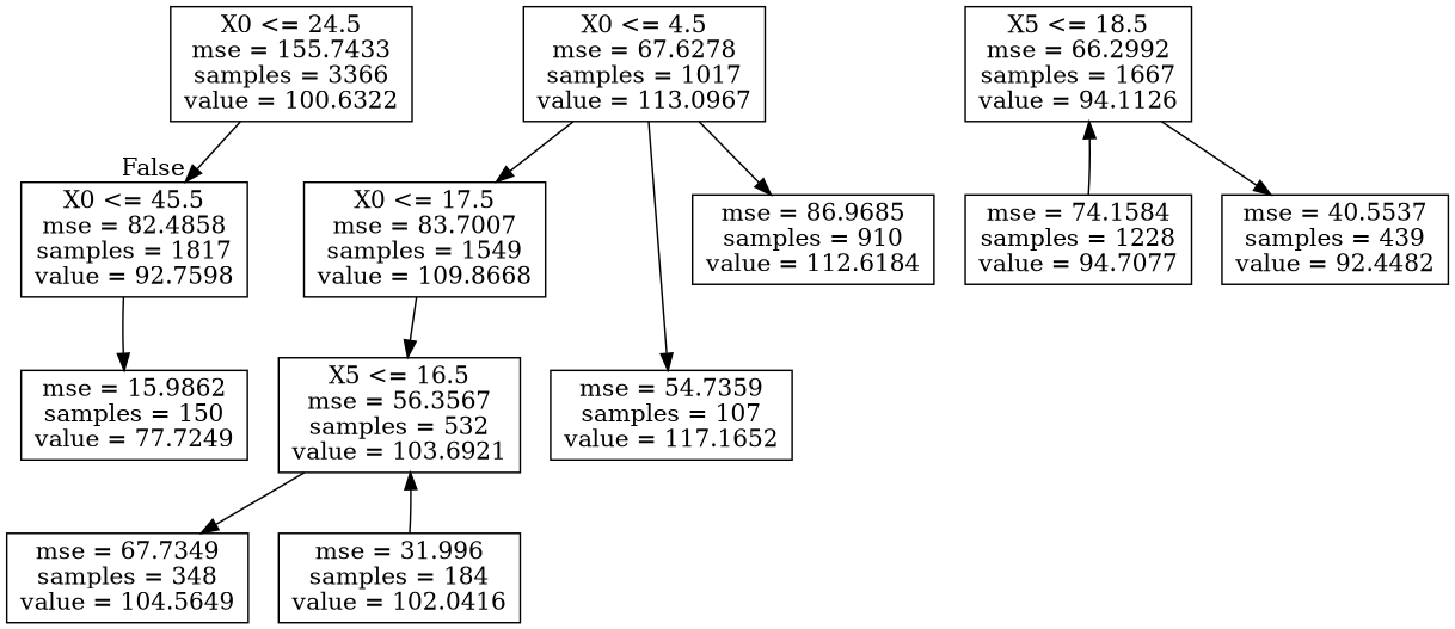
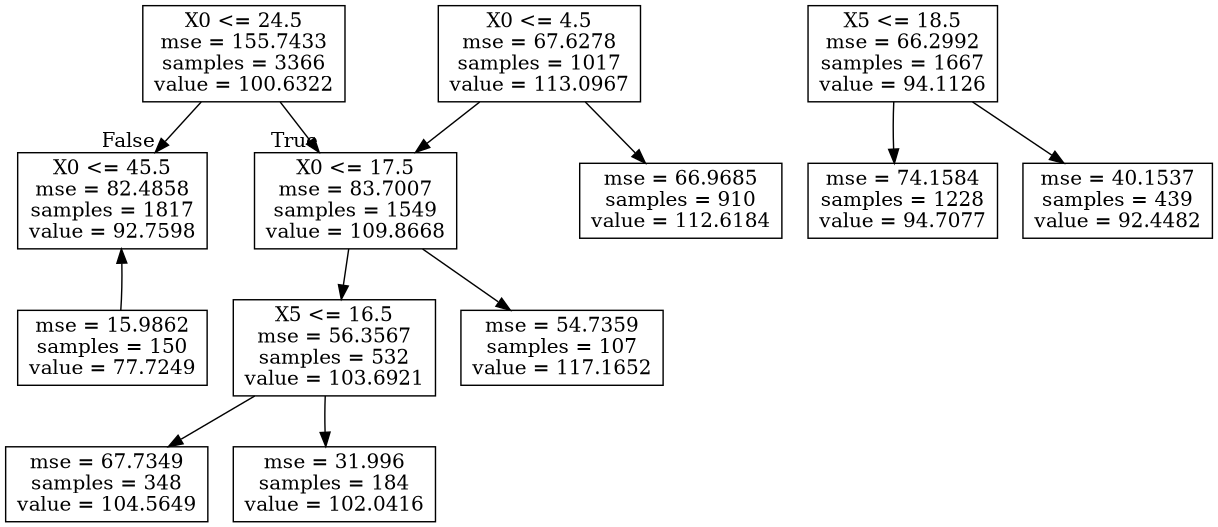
  digraph {
    fontname="DejaVu Serif"
    node [fontname="DejaVu Serif" shape=box]
    edge [fontname="DejaVu Serif"]
    n1 [label="X0 <= 24.5\nmse = 155.7433\nsamples = 3366\nvalue = 100.6322"]
    n2 [label="X0 <= 17.5\nmse = 83.7007\nsamples = 1549\nvalue = 109.8668"]
    n3 [label="X0 <= 45.5\nmse = 82.4858\nsamples = 1817\nvalue = 92.7598"]
    n4 [label="X5 <= 16.5\nmse = 56.3567\nsamples = 532\nvalue = 103.6921"]
    n5 [label="mse = 15.9862\nsamples = 150\nvalue = 77.7249"]
    n6 [label="X0 <= 4.5\nmse = 67.6278\nsamples = 1017\nvalue = 113.0967"]
    n7 [label="mse = 54.7359\nsamples = 107\nvalue = 117.1652"]
-   n8 [label="mse = 86.9685\nsamples = 910\nvalue = 112.6184"]
+   n8 [label="mse = 66.9685\nsamples = 910\nvalue = 112.6184"]
    n9 [label="mse = 67.7349\nsamples = 348\nvalue = 104.5649"]
    n10 [label="mse = 31.996\nsamples = 184\nvalue = 102.0416"]
    n11 [label="X5 <= 18.5\nmse = 66.2992\nsamples = 1667\nvalue = 94.1126"]
    n12 [label="mse = 74.1584\nsamples = 1228\nvalue = 94.7077"]
-   n13 [label="mse = 40.5537\nsamples = 439\nvalue = 92.4482"]
+   n13 [label="mse = 40.1537\nsamples = 439\nvalue = 92.4482"]
+   n1 -> n2 [headlabel=True labelangle=45 labeldistance=2.5]
    n1 -> n3 [headlabel=False labelangle=-45 labeldistance=2.5]
    n2 -> n4
-   n3 -> n5
+   n5 -> n3
    n4 -> n9
-   n10 -> n4
+   n4 -> n10
    n6 -> n2
-   n6 -> n7
+   n2 -> n7
    n6 -> n8
-   n12 -> n11
+   n11 -> n12
    n11 -> n13
  }
